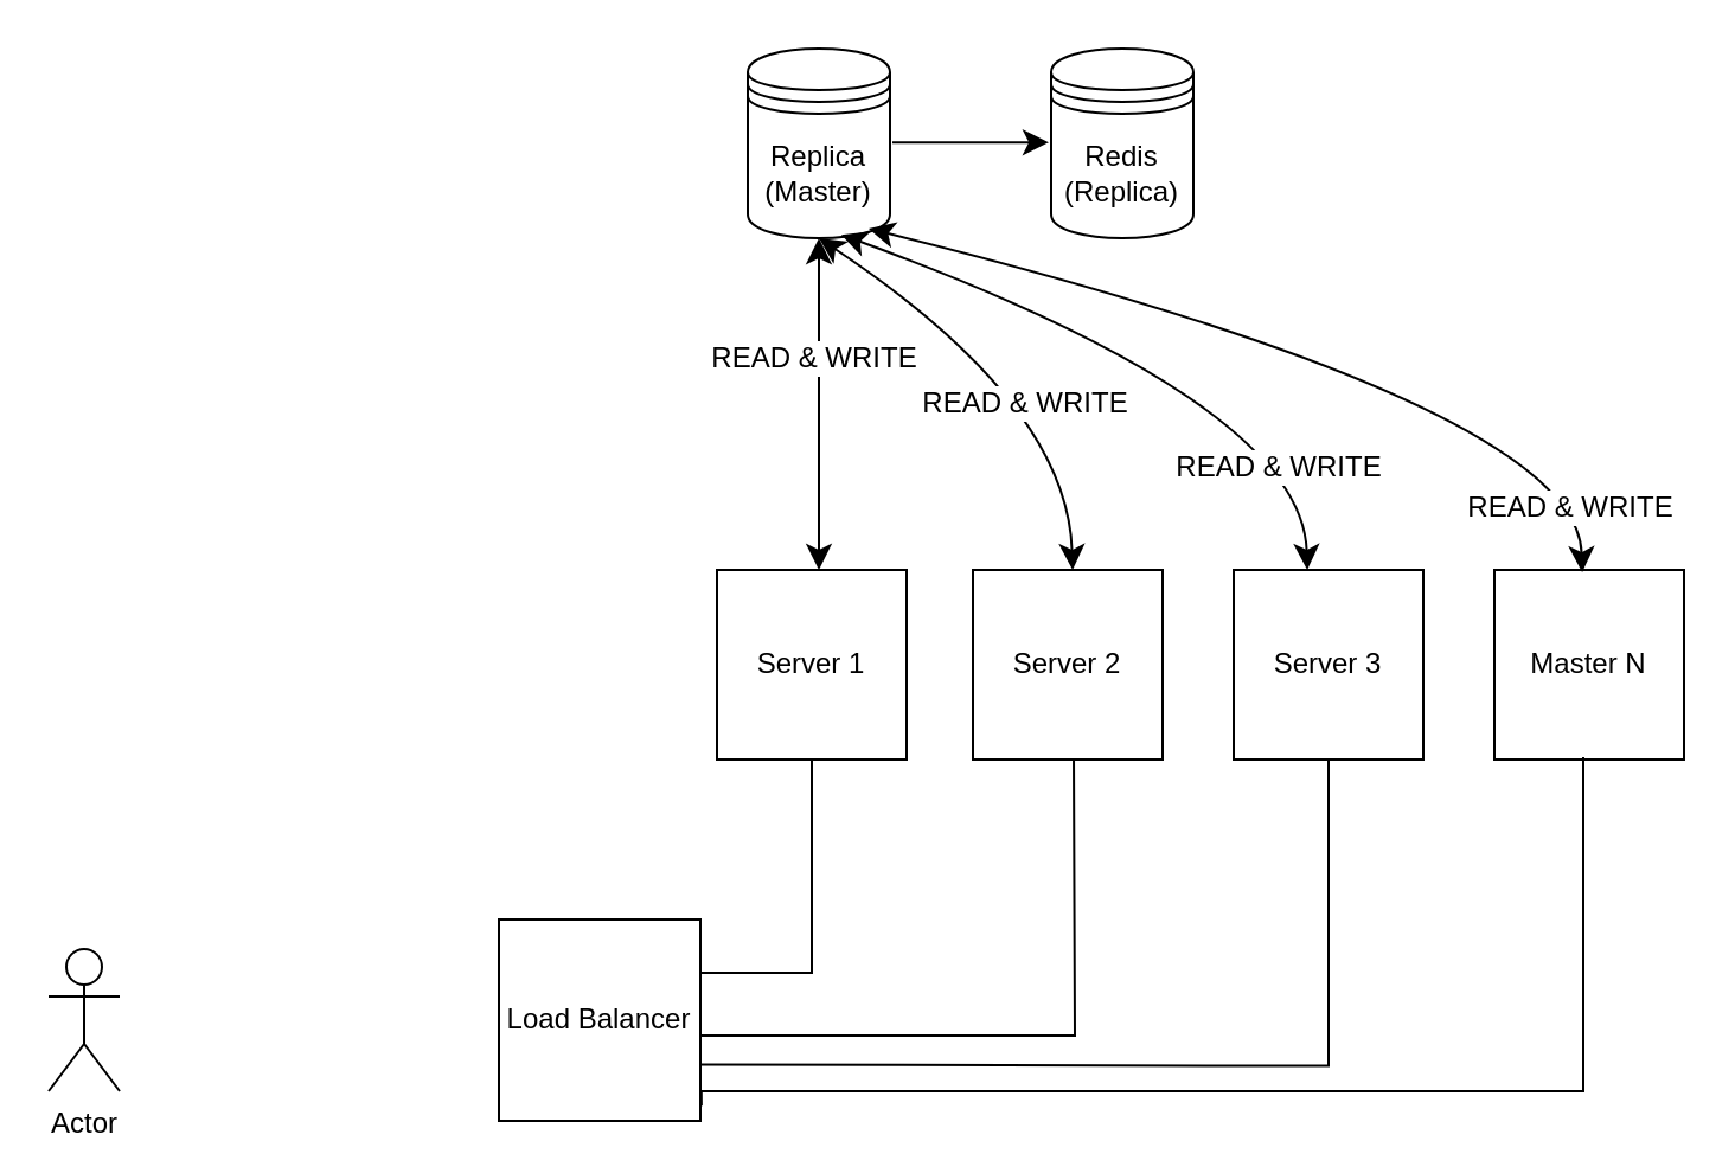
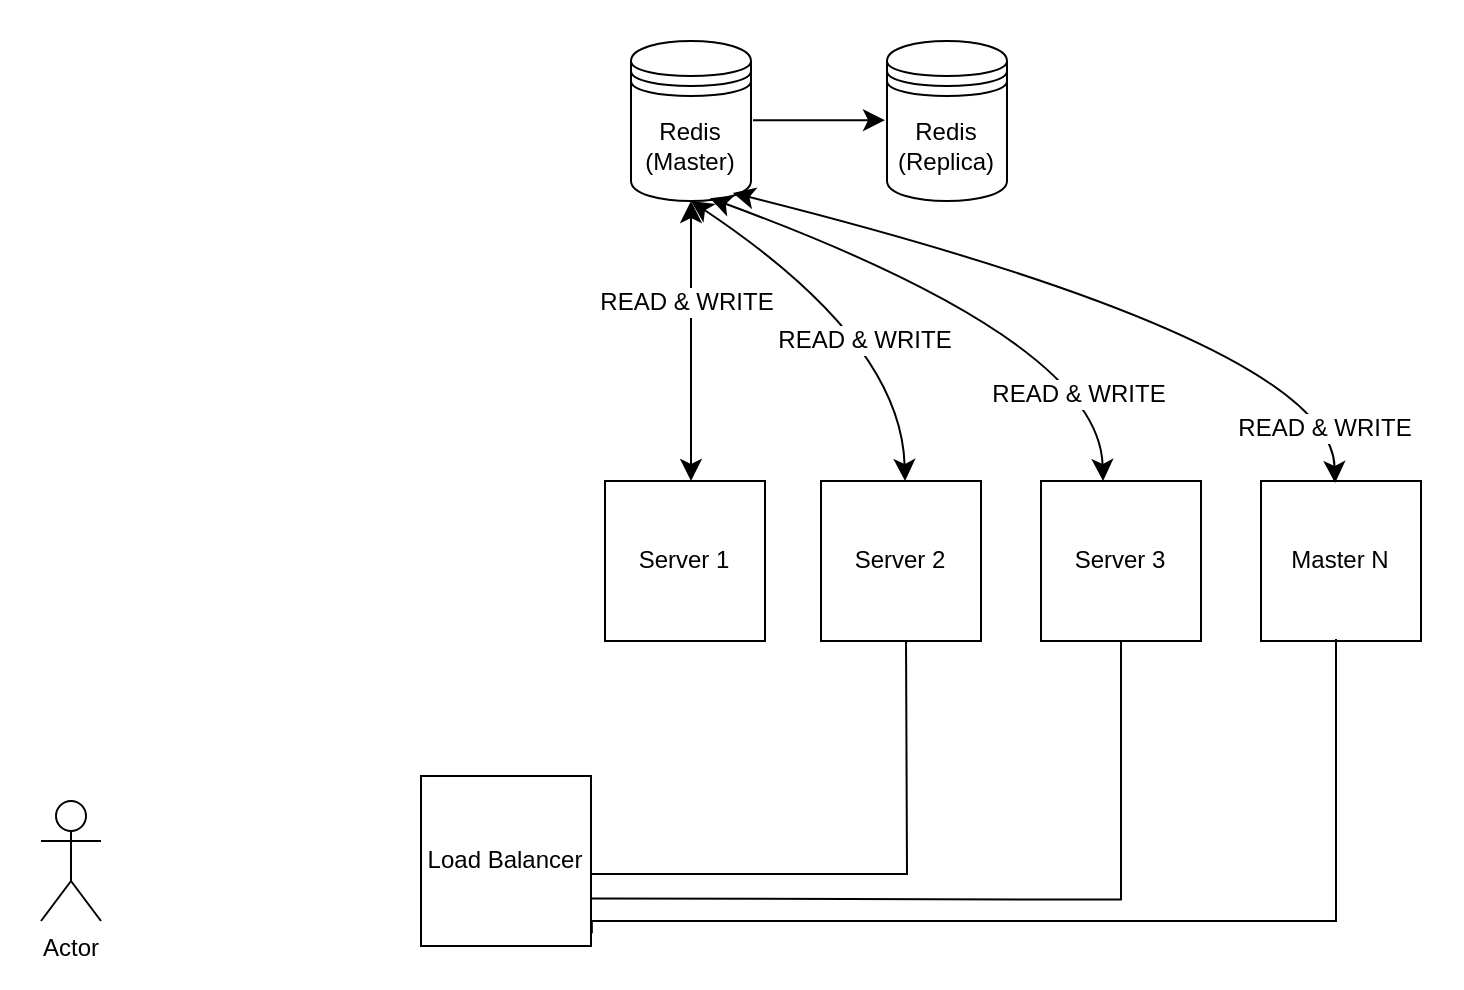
  <mxCell id="0" />
  <mxCell id="1" parent="0" />
  <mxCell id="2" value="Actor" style="shape=umlActor;verticalLabelPosition=bottom;verticalAlign=top;html=1;outlineConnect=0;" parent="1" vertex="1"><mxGeometry x="20" y="400" width="30" height="60" as="geometry" /></mxCell>
  <mxCell id="3" value="Load Balancer" style="whiteSpace=wrap;html=1;aspect=fixed;" vertex="1" parent="1"><mxGeometry x="210" y="387.5" width="85" height="85" as="geometry" /></mxCell>
  <mxCell id="4" value="Server 1" style="whiteSpace=wrap;html=1;aspect=fixed;" vertex="1" parent="1"><mxGeometry x="302" y="240" width="80" height="80" as="geometry" /></mxCell>
  <mxCell id="5" value="Server 2" style="whiteSpace=wrap;html=1;aspect=fixed;" vertex="1" parent="1"><mxGeometry x="410" y="240" width="80" height="80" as="geometry" /></mxCell>
  <mxCell id="6" value="Server 3" style="whiteSpace=wrap;html=1;aspect=fixed;" vertex="1" parent="1"><mxGeometry x="520" y="240" width="80" height="80" as="geometry" /></mxCell>
- <mxCell id="7" value="" style="endArrow=none;html=1;rounded=0;fontSize=12;startSize=8;endSize=8;entryX=0.5;entryY=1;entryDx=0;entryDy=0;edgeStyle=orthogonalEdgeStyle;exitX=1;exitY=0.5;exitDx=0;exitDy=0;" edge="1" parent="1" source="3" target="4"><mxGeometry width="50" height="50" relative="1" as="geometry"><mxPoint x="340" y="430" as="sourcePoint" /><mxPoint x="390" y="360" as="targetPoint" /><Array as="points"><mxPoint x="295" y="410" /><mxPoint x="342" y="410" /></Array></mxGeometry></mxCell>
  <mxCell id="8" value="" style="endArrow=none;html=1;rounded=0;fontSize=12;startSize=8;endSize=8;entryX=0.5;entryY=1;entryDx=0;entryDy=0;edgeStyle=orthogonalEdgeStyle;exitX=1;exitY=0.25;exitDx=0;exitDy=0;" edge="1" parent="1" target="6"><mxGeometry width="50" height="50" relative="1" as="geometry"><mxPoint x="295" y="448.75" as="sourcePoint" /><mxPoint x="616" y="360" as="targetPoint" /></mxGeometry></mxCell>
  <mxCell id="9" value="Master N" style="whiteSpace=wrap;html=1;aspect=fixed;" vertex="1" parent="1"><mxGeometry x="630" y="240" width="80" height="80" as="geometry" /></mxCell>
  <mxCell id="10" value="" style="endArrow=none;html=1;rounded=0;fontSize=12;startSize=8;endSize=8;entryX=0.5;entryY=1;entryDx=0;entryDy=0;edgeStyle=orthogonalEdgeStyle;exitX=1.005;exitY=0.925;exitDx=0;exitDy=0;exitPerimeter=0;" edge="1" parent="1" source="3"><mxGeometry width="50" height="50" relative="1" as="geometry"><mxPoint x="231.5" y="459.995" as="sourcePoint" /><mxPoint x="667.5" y="318.97" as="targetPoint" /><Array as="points"><mxPoint x="295" y="460" /><mxPoint x="668" y="460" /><mxPoint x="668" y="319" /></Array></mxGeometry></mxCell>
  <mxCell id="11" value="" style="endArrow=none;html=1;rounded=0;fontSize=12;startSize=8;endSize=8;entryX=0.5;entryY=1;entryDx=0;entryDy=0;exitX=0.997;exitY=0.576;exitDx=0;exitDy=0;exitPerimeter=0;edgeStyle=orthogonalEdgeStyle;" edge="1" parent="1" source="3"><mxGeometry width="50" height="50" relative="1" as="geometry"><mxPoint x="290.005" y="435.78" as="sourcePoint" /><mxPoint x="452.51" y="320" as="targetPoint" /></mxGeometry></mxCell>
- <mxCell id="12" value="Replica (Master)" style="shape=datastore;whiteSpace=wrap;html=1;" vertex="1" parent="1"><mxGeometry x="315" y="20" width="60" height="80" as="geometry" /></mxCell>
+ <mxCell id="12" value="Redis (Master)" style="shape=datastore;whiteSpace=wrap;html=1;" vertex="1" parent="1"><mxGeometry x="315" y="20" width="60" height="80" as="geometry" /></mxCell>
  <mxCell id="13" value="Redis&lt;div&gt;(Replica)&lt;/div&gt;" style="shape=datastore;whiteSpace=wrap;html=1;" vertex="1" parent="1"><mxGeometry x="443" y="20" width="60" height="80" as="geometry" /></mxCell>
  <mxCell id="14" value="" style="endArrow=classic;html=1;rounded=0;fontSize=12;startSize=8;endSize=8;curved=1;" edge="1" parent="1"><mxGeometry width="50" height="50" relative="1" as="geometry"><mxPoint x="376" y="59.58" as="sourcePoint" /><mxPoint x="442" y="59.58" as="targetPoint" /><Array as="points"><mxPoint x="411" y="59.58" /></Array></mxGeometry></mxCell>
  <mxCell id="15" value="" style="endArrow=classic;startArrow=classic;html=1;rounded=0;fontSize=12;startSize=8;endSize=8;curved=1;" edge="1" parent="1"><mxGeometry width="50" height="50" relative="1" as="geometry"><mxPoint x="345" y="240" as="sourcePoint" /><mxPoint x="345" y="100" as="targetPoint" /></mxGeometry></mxCell>
  <mxCell id="16" value="READ &amp;amp; WRITE" style="edgeLabel;html=1;align=center;verticalAlign=middle;resizable=0;points=[];fontSize=12;" vertex="1" connectable="0" parent="15"><mxGeometry x="0.029" relative="1" as="geometry"><mxPoint x="-3" y="-18" as="offset" /></mxGeometry></mxCell>
  <mxCell id="17" value="" style="endArrow=classic;startArrow=classic;html=1;rounded=0;fontSize=12;startSize=8;endSize=8;curved=1;exitX=0.338;exitY=-0.049;exitDx=0;exitDy=0;exitPerimeter=0;entryX=0.5;entryY=1;entryDx=0;entryDy=0;" edge="1" parent="1" target="12"><mxGeometry width="50" height="50" relative="1" as="geometry"><mxPoint x="452.04" y="240" as="sourcePoint" /><mxPoint x="350" y="110" as="targetPoint" /><Array as="points"><mxPoint x="450" y="170" /></Array></mxGeometry></mxCell>
  <mxCell id="18" value="READ &amp;amp; WRITE" style="edgeLabel;html=1;align=center;verticalAlign=middle;resizable=0;points=[];fontSize=12;" vertex="1" connectable="0" parent="17"><mxGeometry x="0.04" y="7" relative="1" as="geometry"><mxPoint x="12" y="11" as="offset" /></mxGeometry></mxCell>
  <mxCell id="19" value="" style="endArrow=classic;startArrow=classic;html=1;rounded=0;fontSize=12;startSize=8;endSize=8;curved=1;exitX=0.338;exitY=-0.049;exitDx=0;exitDy=0;exitPerimeter=0;entryX=0.658;entryY=0.982;entryDx=0;entryDy=0;entryPerimeter=0;" edge="1" parent="1" target="12"><mxGeometry width="50" height="50" relative="1" as="geometry"><mxPoint x="551.04" y="240" as="sourcePoint" /><mxPoint x="450" y="103" as="targetPoint" /><Array as="points"><mxPoint x="549" y="170" /></Array></mxGeometry></mxCell>
  <mxCell id="20" value="READ &amp;amp; WRITE" style="edgeLabel;html=1;align=center;verticalAlign=middle;resizable=0;points=[];fontSize=12;" vertex="1" connectable="0" parent="19"><mxGeometry x="-0.046" y="9" relative="1" as="geometry"><mxPoint x="51" y="39" as="offset" /></mxGeometry></mxCell>
  <mxCell id="21" value="" style="endArrow=classic;startArrow=classic;html=1;rounded=0;fontSize=12;startSize=8;endSize=8;curved=1;exitX=0.338;exitY=-0.049;exitDx=0;exitDy=0;exitPerimeter=0;entryX=0.85;entryY=0.95;entryDx=0;entryDy=0;entryPerimeter=0;" edge="1" parent="1" target="12"><mxGeometry width="50" height="50" relative="1" as="geometry"><mxPoint x="667.04" y="241" as="sourcePoint" /><mxPoint x="470" y="100" as="targetPoint" /><Array as="points"><mxPoint x="665" y="171" /></Array></mxGeometry></mxCell>
  <mxCell id="22" value="READ &amp;amp; WRITE" style="edgeLabel;html=1;align=center;verticalAlign=middle;resizable=0;points=[];fontSize=12;" vertex="1" connectable="0" parent="21"><mxGeometry x="-0.758" y="23" relative="1" as="geometry"><mxPoint x="19" y="18" as="offset" /></mxGeometry></mxCell>
